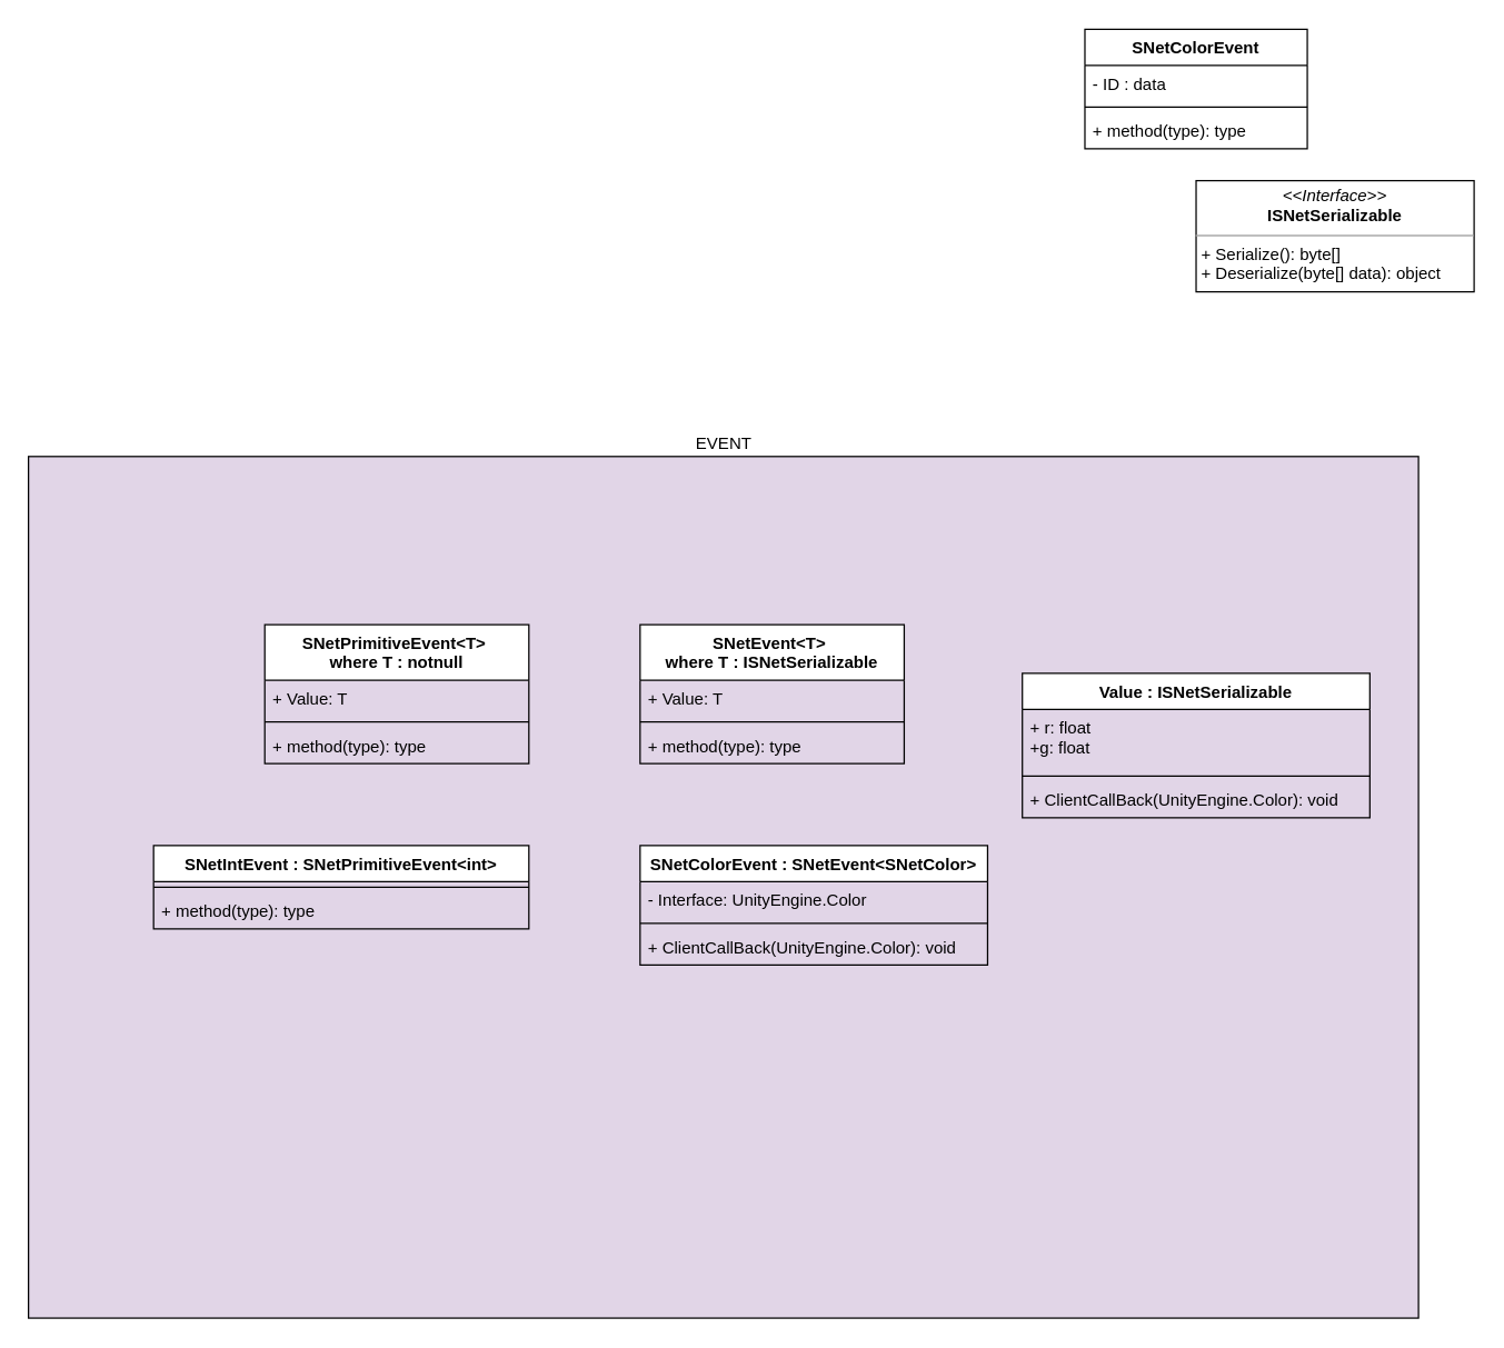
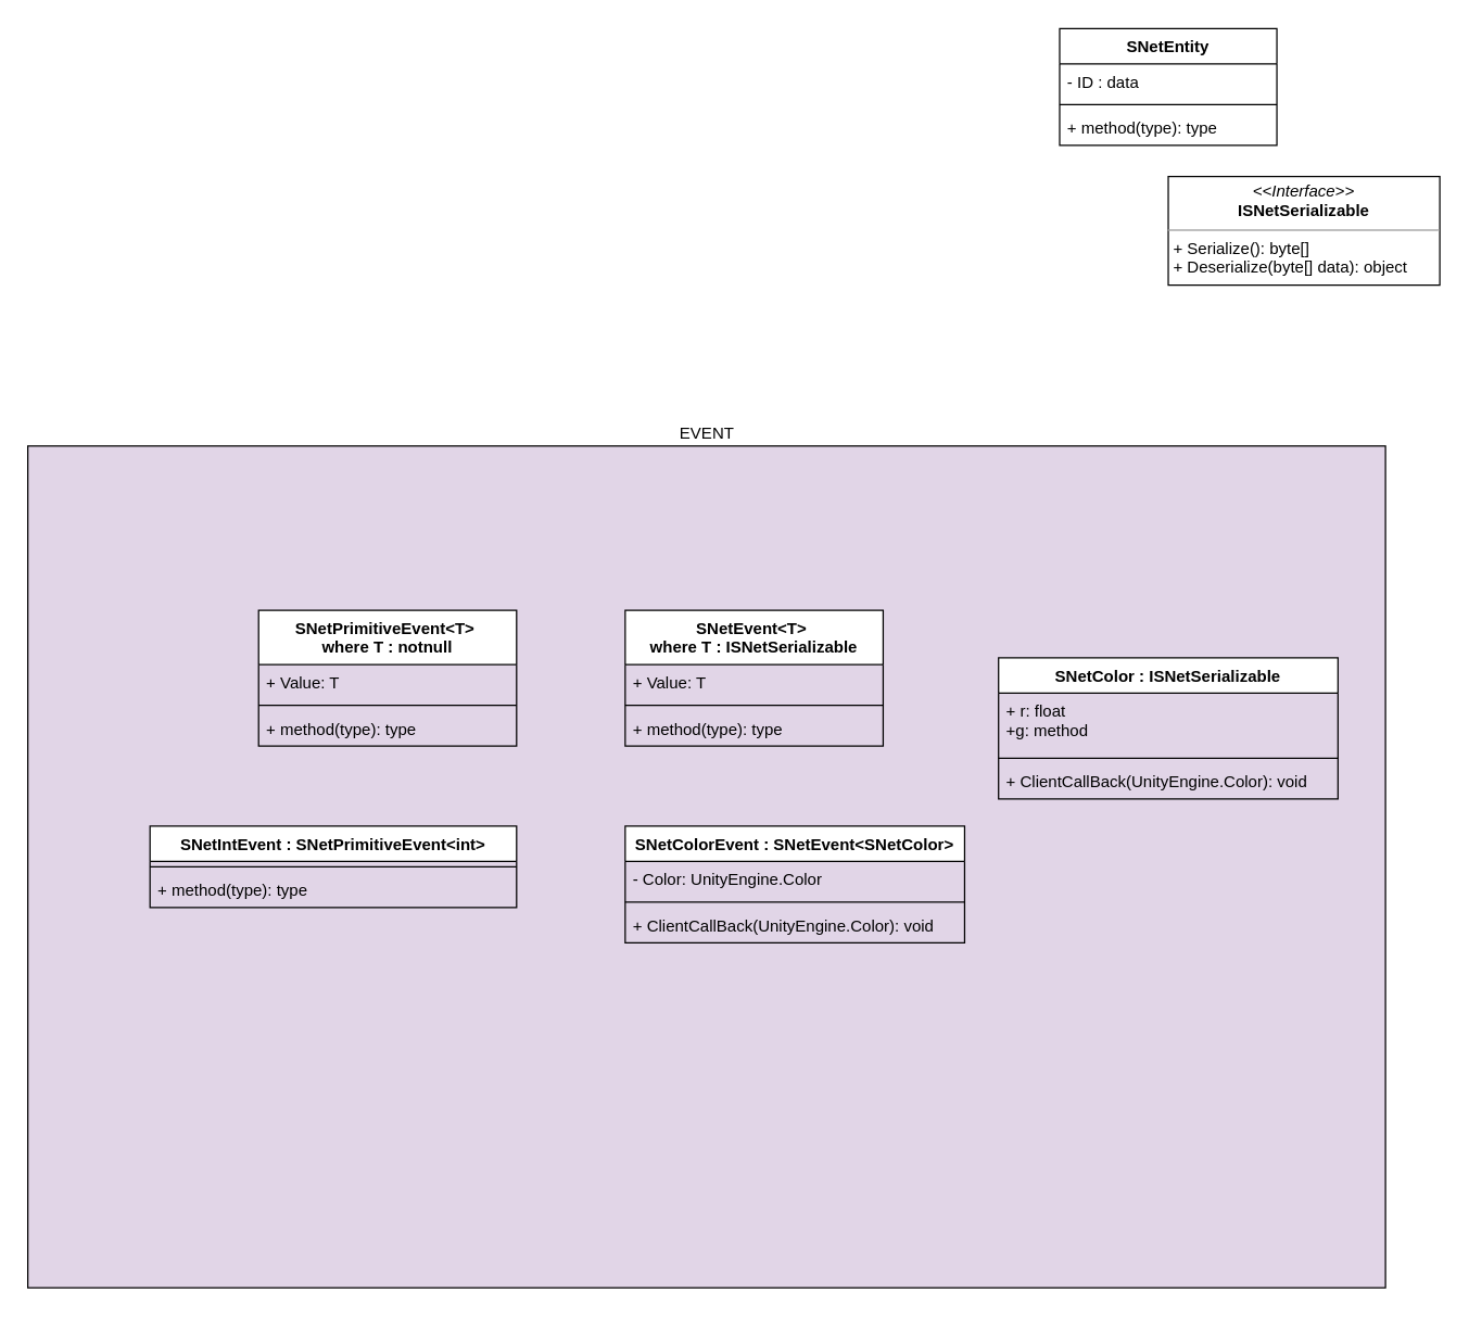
  <mxCell id="0" />
  <mxCell id="1" parent="0" />
  <mxCell id="2" value="EVENT" style="html=1;labelPosition=center;verticalLabelPosition=top;align=center;verticalAlign=bottom;fillColor=#e1d5e7;" vertex="1" parent="1"><mxGeometry x="20" y="328" width="1000" height="620" as="geometry" /></mxCell>
- <mxCell id="3" value="SNetColorEvent" style="swimlane;fontStyle=1;align=center;verticalAlign=top;childLayout=stackLayout;horizontal=1;startSize=26;horizontalStack=0;resizeParent=1;resizeParentMax=0;resizeLast=0;collapsible=1;marginBottom=0;" vertex="1" parent="1"><mxGeometry x="780" y="20.5" width="160" height="86" as="geometry" /></mxCell>
+ <mxCell id="3" value="SNetEntity" style="swimlane;fontStyle=1;align=center;verticalAlign=top;childLayout=stackLayout;horizontal=1;startSize=26;horizontalStack=0;resizeParent=1;resizeParentMax=0;resizeLast=0;collapsible=1;marginBottom=0;" vertex="1" parent="1"><mxGeometry x="780" y="20.5" width="160" height="86" as="geometry" /></mxCell>
  <mxCell id="4" value="- ID : data" style="text;strokeColor=none;fillColor=none;align=left;verticalAlign=top;spacingLeft=4;spacingRight=4;overflow=hidden;rotatable=0;points=[[0,0.5],[1,0.5]];portConstraint=eastwest;" vertex="1" parent="3"><mxGeometry y="26" width="160" height="26" as="geometry" /></mxCell>
  <mxCell id="5" value="" style="line;strokeWidth=1;fillColor=none;align=left;verticalAlign=middle;spacingTop=-1;spacingLeft=3;spacingRight=3;rotatable=0;labelPosition=right;points=[];portConstraint=eastwest;" vertex="1" parent="3"><mxGeometry y="52" width="160" height="8" as="geometry" /></mxCell>
  <mxCell id="6" value="+ method(type): type" style="text;strokeColor=none;fillColor=none;align=left;verticalAlign=top;spacingLeft=4;spacingRight=4;overflow=hidden;rotatable=0;points=[[0,0.5],[1,0.5]];portConstraint=eastwest;" vertex="1" parent="3"><mxGeometry y="60" width="160" height="26" as="geometry" /></mxCell>
  <mxCell id="7" value="SNetEvent&lt;T&gt; &#10;where T : ISNetSerializable" style="swimlane;fontStyle=1;align=center;verticalAlign=top;childLayout=stackLayout;horizontal=1;startSize=40;horizontalStack=0;resizeParent=1;resizeParentMax=0;resizeLast=0;collapsible=1;marginBottom=0;" vertex="1" parent="1"><mxGeometry x="460" y="449" width="190" height="100" as="geometry" /></mxCell>
  <mxCell id="8" value="+ Value: T" style="text;strokeColor=none;fillColor=none;align=left;verticalAlign=top;spacingLeft=4;spacingRight=4;overflow=hidden;rotatable=0;points=[[0,0.5],[1,0.5]];portConstraint=eastwest;" vertex="1" parent="7"><mxGeometry y="40" width="190" height="26" as="geometry" /></mxCell>
  <mxCell id="9" value="" style="line;strokeWidth=1;fillColor=none;align=left;verticalAlign=middle;spacingTop=-1;spacingLeft=3;spacingRight=3;rotatable=0;labelPosition=right;points=[];portConstraint=eastwest;" vertex="1" parent="7"><mxGeometry y="66" width="190" height="8" as="geometry" /></mxCell>
  <mxCell id="10" value="+ method(type): type" style="text;strokeColor=none;fillColor=none;align=left;verticalAlign=top;spacingLeft=4;spacingRight=4;overflow=hidden;rotatable=0;points=[[0,0.5],[1,0.5]];portConstraint=eastwest;" vertex="1" parent="7"><mxGeometry y="74" width="190" height="26" as="geometry" /></mxCell>
  <mxCell id="11" value="SNetIntEvent : SNetPrimitiveEvent&lt;int&gt;" style="swimlane;fontStyle=1;align=center;verticalAlign=top;childLayout=stackLayout;horizontal=1;startSize=26;horizontalStack=0;resizeParent=1;resizeParentMax=0;resizeLast=0;collapsible=1;marginBottom=0;" vertex="1" parent="1"><mxGeometry x="110" y="608" width="270" height="60" as="geometry"><mxRectangle x="-110" y="359" width="240" height="26" as="alternateBounds" /></mxGeometry></mxCell>
  <mxCell id="12" value="" style="line;strokeWidth=1;fillColor=none;align=left;verticalAlign=middle;spacingTop=-1;spacingLeft=3;spacingRight=3;rotatable=0;labelPosition=right;points=[];portConstraint=eastwest;" vertex="1" parent="11"><mxGeometry y="26" width="270" height="8" as="geometry" /></mxCell>
  <mxCell id="13" value="+ method(type): type" style="text;strokeColor=none;fillColor=none;align=left;verticalAlign=top;spacingLeft=4;spacingRight=4;overflow=hidden;rotatable=0;points=[[0,0.5],[1,0.5]];portConstraint=eastwest;" vertex="1" parent="11"><mxGeometry y="34" width="270" height="26" as="geometry" /></mxCell>
  <mxCell id="14" value="SNetColorEvent : SNetEvent&lt;SNetColor&gt;" style="swimlane;fontStyle=1;align=center;verticalAlign=top;childLayout=stackLayout;horizontal=1;startSize=26;horizontalStack=0;resizeParent=1;resizeParentMax=0;resizeLast=0;collapsible=1;marginBottom=0;" vertex="1" parent="1"><mxGeometry x="460" y="608" width="250" height="86" as="geometry" /></mxCell>
- <mxCell id="15" value="- Interface: UnityEngine.Color" style="text;strokeColor=none;fillColor=none;align=left;verticalAlign=top;spacingLeft=4;spacingRight=4;overflow=hidden;rotatable=0;points=[[0,0.5],[1,0.5]];portConstraint=eastwest;" vertex="1" parent="14"><mxGeometry y="26" width="250" height="26" as="geometry" /></mxCell>
+ <mxCell id="15" value="- Color: UnityEngine.Color" style="text;strokeColor=none;fillColor=none;align=left;verticalAlign=top;spacingLeft=4;spacingRight=4;overflow=hidden;rotatable=0;points=[[0,0.5],[1,0.5]];portConstraint=eastwest;" vertex="1" parent="14"><mxGeometry y="26" width="250" height="26" as="geometry" /></mxCell>
  <mxCell id="16" value="" style="line;strokeWidth=1;fillColor=none;align=left;verticalAlign=middle;spacingTop=-1;spacingLeft=3;spacingRight=3;rotatable=0;labelPosition=right;points=[];portConstraint=eastwest;" vertex="1" parent="14"><mxGeometry y="52" width="250" height="8" as="geometry" /></mxCell>
  <mxCell id="17" value="+ ClientCallBack(UnityEngine.Color): void" style="text;strokeColor=none;fillColor=none;align=left;verticalAlign=top;spacingLeft=4;spacingRight=4;overflow=hidden;rotatable=0;points=[[0,0.5],[1,0.5]];portConstraint=eastwest;" vertex="1" parent="14"><mxGeometry y="60" width="250" height="26" as="geometry" /></mxCell>
  <mxCell id="18" value="&lt;p style=&quot;margin: 0px ; margin-top: 4px ; text-align: center&quot;&gt;&lt;i&gt;&amp;lt;&amp;lt;Interface&amp;gt;&amp;gt;&lt;/i&gt;&lt;br&gt;&lt;b&gt;ISNetSerializable&lt;/b&gt;&lt;/p&gt;&lt;hr size=&quot;1&quot;&gt;&lt;p style=&quot;margin: 0px ; margin-left: 4px&quot;&gt;&lt;/p&gt;&lt;p style=&quot;margin: 0px ; margin-left: 4px&quot;&gt;+ Serialize(): byte[]&lt;br&gt;+ Deserialize(byte[] data): object&lt;/p&gt;" style="verticalAlign=top;align=left;overflow=fill;fontSize=12;fontFamily=Helvetica;html=1;" vertex="1" parent="1"><mxGeometry x="860" y="129.5" width="200" height="80" as="geometry" /></mxCell>
  <mxCell id="19" value="SNetPrimitiveEvent&lt;T&gt; &#10;where T : notnull" style="swimlane;fontStyle=1;align=center;verticalAlign=top;childLayout=stackLayout;horizontal=1;startSize=40;horizontalStack=0;resizeParent=1;resizeParentMax=0;resizeLast=0;collapsible=1;marginBottom=0;" vertex="1" parent="1"><mxGeometry x="190" y="449" width="190" height="100" as="geometry" /></mxCell>
  <mxCell id="20" value="+ Value: T" style="text;strokeColor=none;fillColor=none;align=left;verticalAlign=top;spacingLeft=4;spacingRight=4;overflow=hidden;rotatable=0;points=[[0,0.5],[1,0.5]];portConstraint=eastwest;" vertex="1" parent="19"><mxGeometry y="40" width="190" height="26" as="geometry" /></mxCell>
  <mxCell id="21" value="" style="line;strokeWidth=1;fillColor=none;align=left;verticalAlign=middle;spacingTop=-1;spacingLeft=3;spacingRight=3;rotatable=0;labelPosition=right;points=[];portConstraint=eastwest;" vertex="1" parent="19"><mxGeometry y="66" width="190" height="8" as="geometry" /></mxCell>
  <mxCell id="22" value="+ method(type): type" style="text;strokeColor=none;fillColor=none;align=left;verticalAlign=top;spacingLeft=4;spacingRight=4;overflow=hidden;rotatable=0;points=[[0,0.5],[1,0.5]];portConstraint=eastwest;" vertex="1" parent="19"><mxGeometry y="74" width="190" height="26" as="geometry" /></mxCell>
- <mxCell id="23" value="Value : ISNetSerializable" style="swimlane;fontStyle=1;align=center;verticalAlign=top;childLayout=stackLayout;horizontal=1;startSize=26;horizontalStack=0;resizeParent=1;resizeParentMax=0;resizeLast=0;collapsible=1;marginBottom=0;" vertex="1" parent="1"><mxGeometry x="735" y="484" width="250" height="104" as="geometry" /></mxCell>
- <mxCell id="24" value="+ r: float&#10;+g: float" style="text;strokeColor=none;fillColor=none;align=left;verticalAlign=top;spacingLeft=4;spacingRight=4;overflow=hidden;rotatable=0;points=[[0,0.5],[1,0.5]];portConstraint=eastwest;" vertex="1" parent="23"><mxGeometry y="26" width="250" height="44" as="geometry" /></mxCell>
+ <mxCell id="23" value="SNetColor : ISNetSerializable" style="swimlane;fontStyle=1;align=center;verticalAlign=top;childLayout=stackLayout;horizontal=1;startSize=26;horizontalStack=0;resizeParent=1;resizeParentMax=0;resizeLast=0;collapsible=1;marginBottom=0;" vertex="1" parent="1"><mxGeometry x="735" y="484" width="250" height="104" as="geometry" /></mxCell>
+ <mxCell id="24" value="+ r: float&#10;+g: method" style="text;strokeColor=none;fillColor=none;align=left;verticalAlign=top;spacingLeft=4;spacingRight=4;overflow=hidden;rotatable=0;points=[[0,0.5],[1,0.5]];portConstraint=eastwest;" vertex="1" parent="23"><mxGeometry y="26" width="250" height="44" as="geometry" /></mxCell>
  <mxCell id="25" value="" style="line;strokeWidth=1;fillColor=none;align=left;verticalAlign=middle;spacingTop=-1;spacingLeft=3;spacingRight=3;rotatable=0;labelPosition=right;points=[];portConstraint=eastwest;" vertex="1" parent="23"><mxGeometry y="70" width="250" height="8" as="geometry" /></mxCell>
  <mxCell id="26" value="+ ClientCallBack(UnityEngine.Color): void" style="text;strokeColor=none;fillColor=none;align=left;verticalAlign=top;spacingLeft=4;spacingRight=4;overflow=hidden;rotatable=0;points=[[0,0.5],[1,0.5]];portConstraint=eastwest;" vertex="1" parent="23"><mxGeometry y="78" width="250" height="26" as="geometry" /></mxCell>
